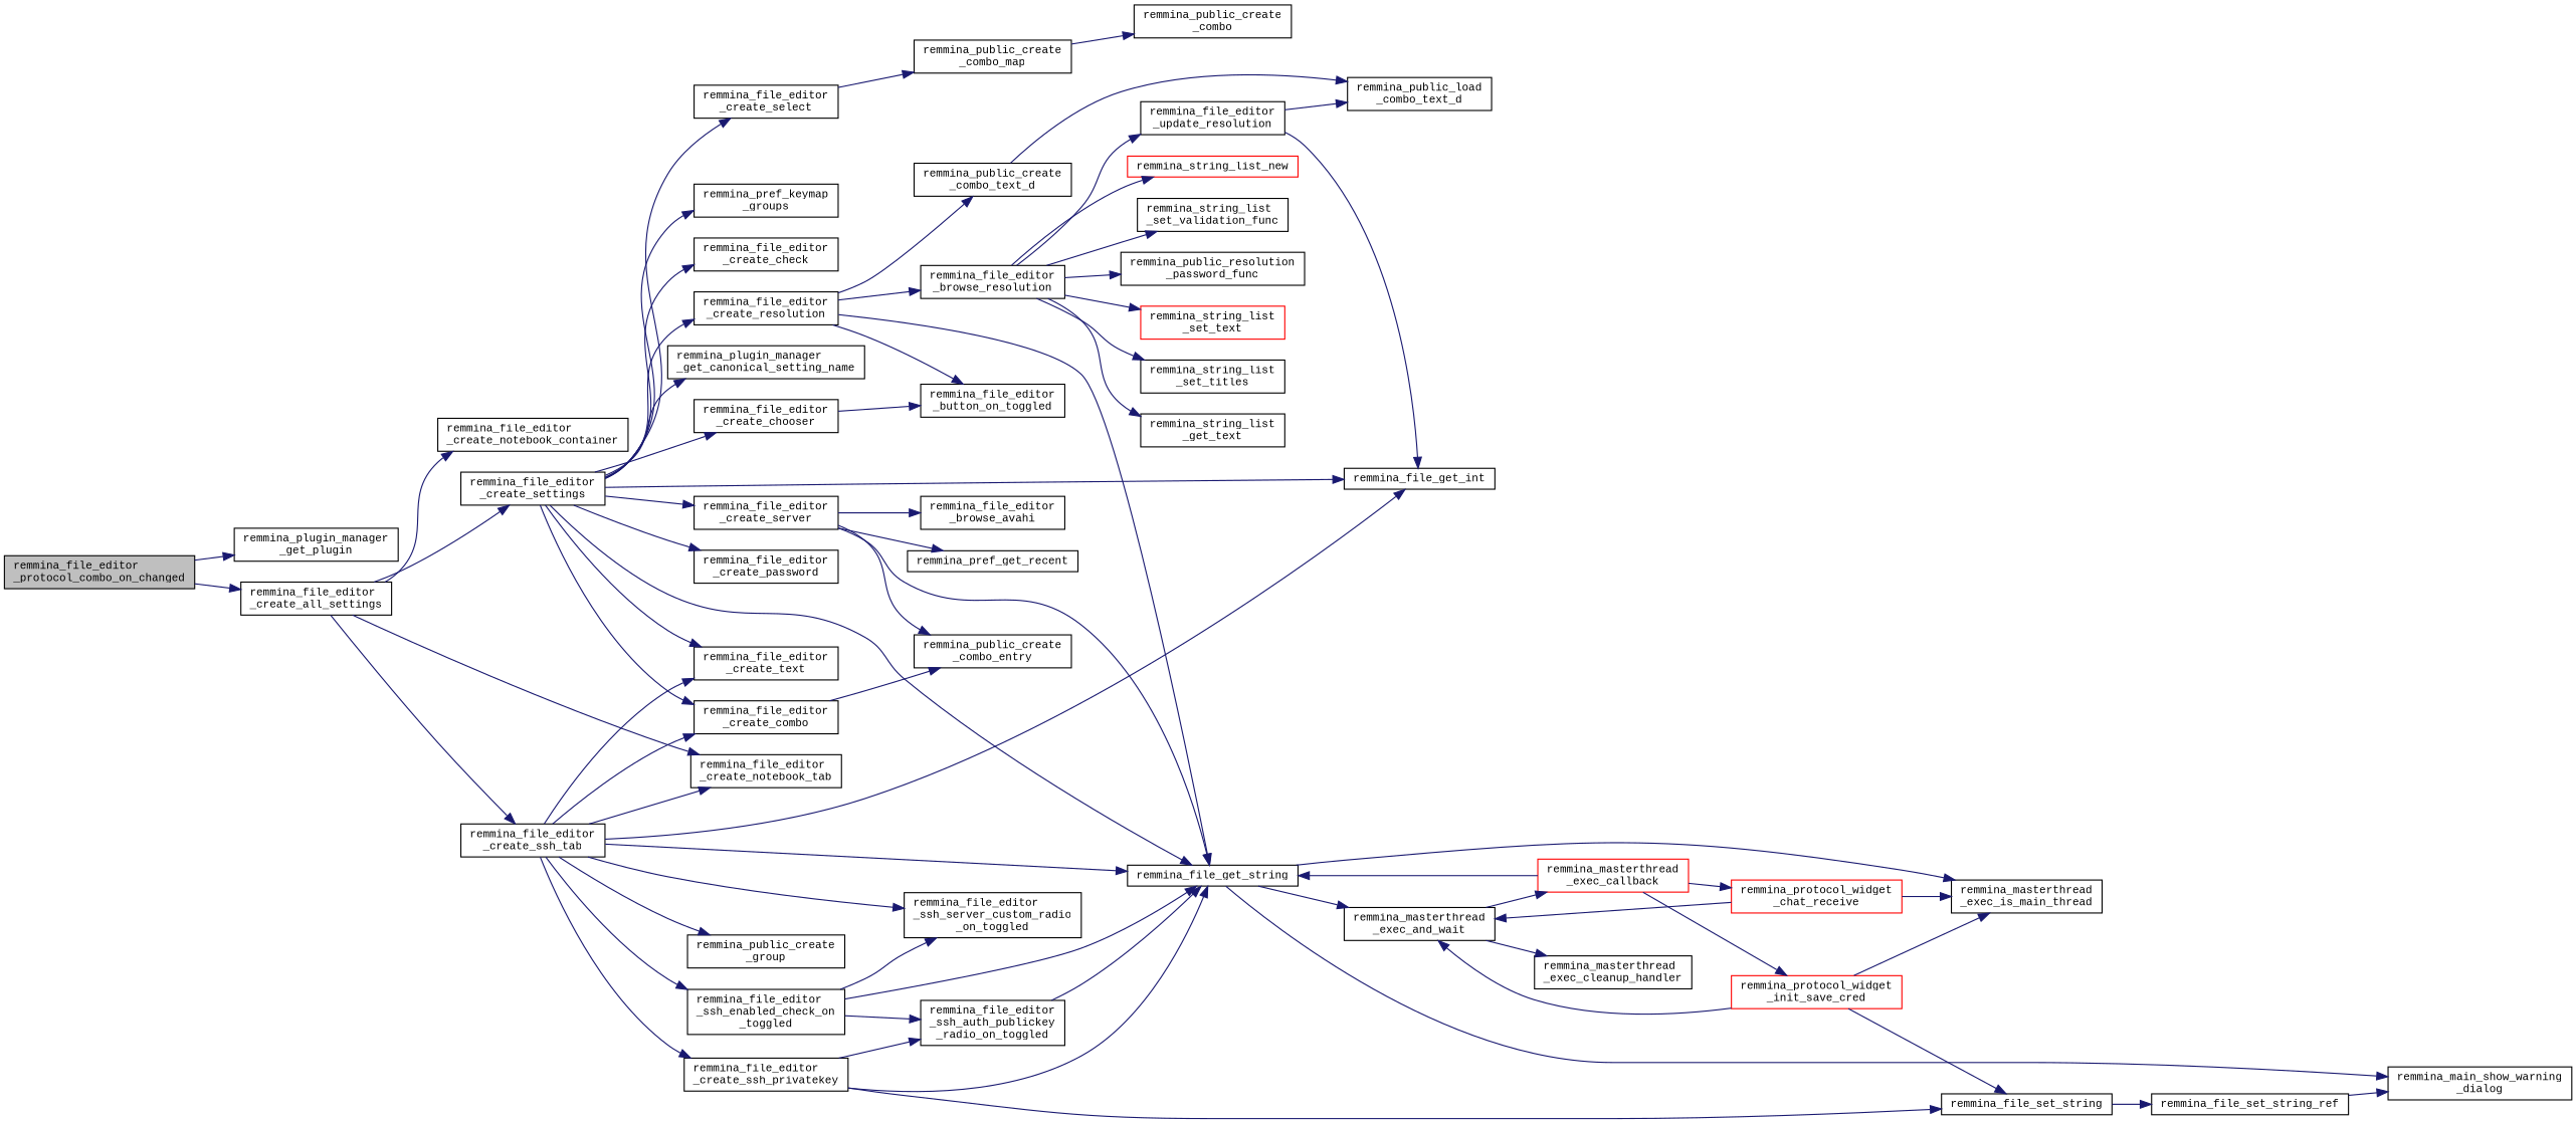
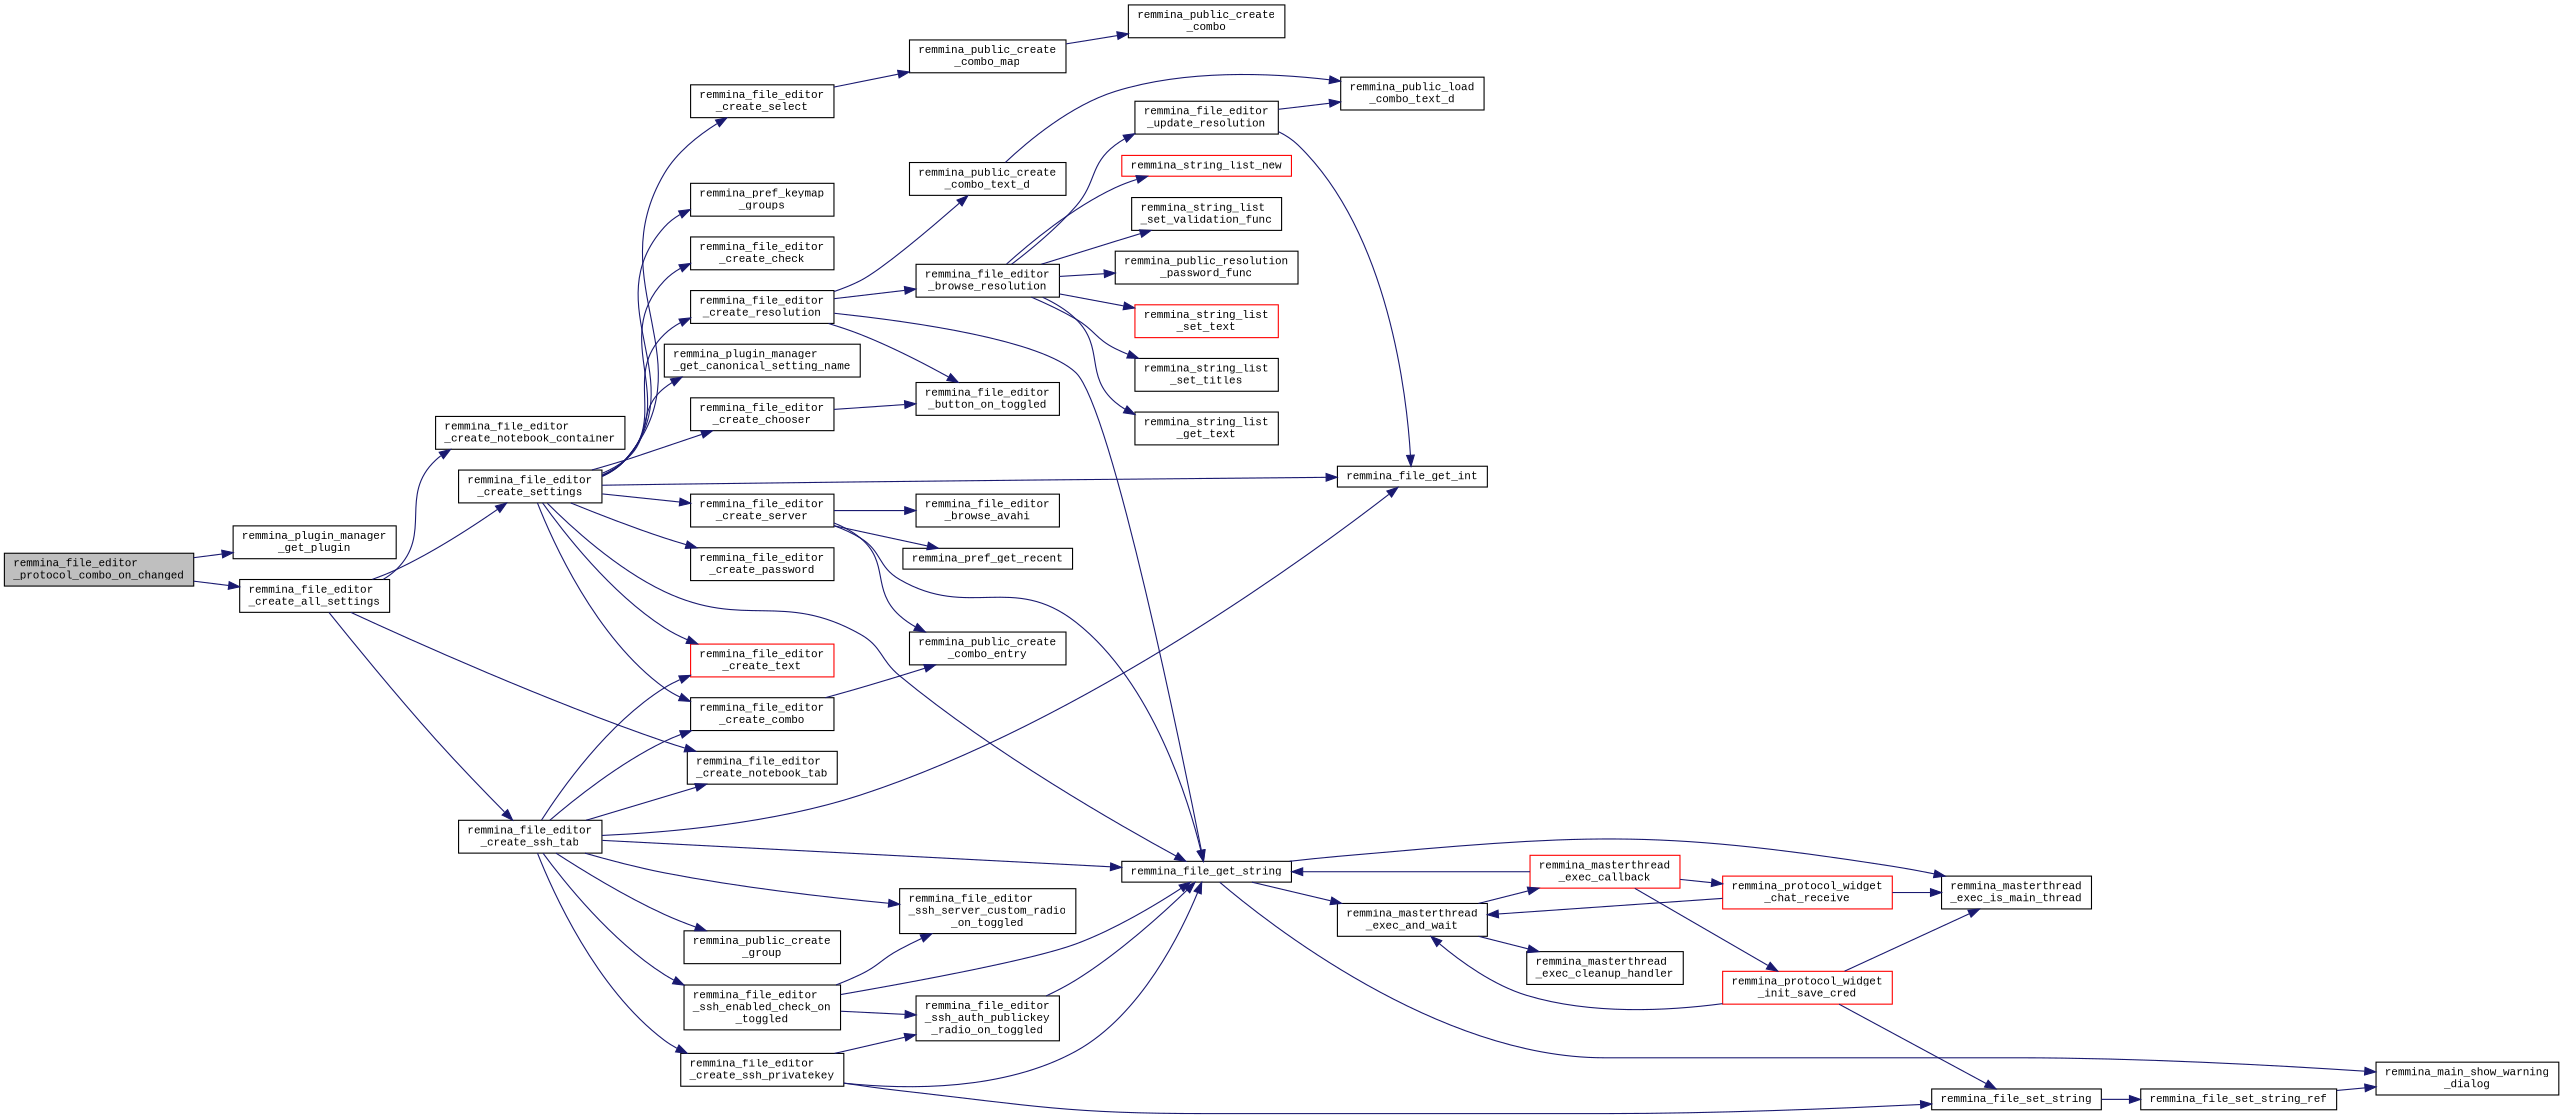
  digraph {
    fontname="Liberation Mono"
    rankdir=LR
    node [color=black fillcolor=white fontname="Liberation Mono" fontsize=10 shape=record style=filled]
    edge [color=midnightblue fontname="Liberation Mono" fontsize=10 labelfontname=Helvetica labelfontsize=10 style=solid]
    n1 [fillcolor=grey75 fontcolor=black height=0.2 label="remmina_file_editor\l_protocol_combo_on_changed" width=0.4]
    n2 [height=0.2 label="remmina_plugin_manager\l_get_plugin" width=0.4]
    n3 [height=0.2 label="remmina_file_editor\l_create_all_settings" width=0.4]
    n4 [height=0.2 label="remmina_file_editor\l_create_notebook_container" width=0.4]
    n5 [height=0.2 label="remmina_file_editor\l_create_notebook_tab" width=0.4]
    n6 [height=0.2 label="remmina_file_editor\l_create_settings" width=0.4]
    n7 [height=0.2 label="remmina_file_editor\l_create_ssh_tab" width=0.4]
    n8 [height=0.2 label="remmina_plugin_manager\l_get_canonical_setting_name" width=0.4]
    n9 [height=0.2 label="remmina_file_editor\l_create_server" width=0.4]
    n10 [height=0.2 label=remmina_file_get_string width=0.4]
    n11 [height=0.2 label="remmina_file_editor\l_create_password" width=0.4]
    n12 [height=0.2 label="remmina_file_editor\l_create_resolution" width=0.4]
    n13 [height=0.2 label=remmina_file_get_int width=0.4]
    n14 [height=0.2 label="remmina_pref_keymap\l_groups" width=0.4]
    n15 [height=0.2 label="remmina_file_editor\l_create_select" width=0.4]
-   n16 [height=0.2 label="remmina_file_editor\l_create_text" width=0.4]
+   n16 [color=red height=0.2 label="remmina_file_editor\l_create_text" width=0.4]
    n17 [height=0.2 label="remmina_file_editor\l_create_combo" width=0.4]
    n18 [height=0.2 label="remmina_file_editor\l_create_check" width=0.4]
    n19 [height=0.2 label="remmina_file_editor\l_create_chooser" width=0.4]
    n20 [height=0.2 label="remmina_file_editor\l_ssh_enabled_check_on\l_toggled" width=0.4]
    n21 [height=0.2 label="remmina_file_editor\l_ssh_server_custom_radio\l_on_toggled" width=0.4]
    n22 [height=0.2 label="remmina_public_create\l_group" width=0.4]
    n23 [height=0.2 label="remmina_file_editor\l_create_ssh_privatekey" width=0.4]
    n24 [height=0.2 label=remmina_pref_get_recent width=0.4]
    n25 [height=0.2 label="remmina_public_create\l_combo_entry" width=0.4]
    n26 [height=0.2 label="remmina_file_editor\l_browse_avahi" width=0.4]
    n27 [height=0.2 label="remmina_masterthread\l_exec_is_main_thread" width=0.4]
    n28 [height=0.2 label="remmina_masterthread\l_exec_and_wait" width=0.4]
    n29 [height=0.2 label="remmina_main_show_warning\l_dialog" width=0.4]
    n30 [height=0.2 label="remmina_public_create\l_combo_text_d" width=0.4]
    n31 [height=0.2 label="remmina_file_editor\l_browse_resolution" width=0.4]
    n32 [height=0.2 label="remmina_file_editor\l_button_on_toggled" width=0.4]
    n33 [height=0.2 label="remmina_public_create\l_combo_map" width=0.4]
    n34 [height=0.2 label="remmina_masterthread\l_exec_cleanup_handler" width=0.4]
    n35 [color=red height=0.2 label="remmina_masterthread\l_exec_callback" width=0.4]
    n36 [color=red height=0.2 label="remmina_protocol_widget\l_init_save_cred" width=0.4]
    n37 [color=red height=0.2 label="remmina_protocol_widget\l_chat_receive" width=0.4]
    n38 [height=0.2 label=remmina_file_set_string width=0.4]
    n39 [height=0.2 label=remmina_file_set_string_ref width=0.4]
    n40 [height=0.2 label="remmina_public_load\l_combo_text_d" width=0.4]
    n41 [color=red height=0.2 label=remmina_string_list_new width=0.4]
    n42 [height=0.2 label="remmina_string_list\l_set_validation_func" width=0.4]
    n43 [height=0.2 label="remmina_public_resolution\l_password_func" width=0.4]
    n44 [color=red height=0.2 label="remmina_string_list\l_set_text" width=0.4]
    n45 [height=0.2 label="remmina_string_list\l_set_titles" width=0.4]
    n46 [height=0.2 label="remmina_string_list\l_get_text" width=0.4]
    n47 [height=0.2 label="remmina_file_editor\l_update_resolution" width=0.4]
    n48 [height=0.2 label="remmina_public_create\l_combo" width=0.4]
    n49 [height=0.2 label="remmina_file_editor\l_ssh_auth_publickey\l_radio_on_toggled" width=0.4]
    n1 -> n2
    n1 -> n3
    n3 -> n4
    n3 -> n5
    n3 -> n6
    n3 -> n7
    n6 -> n8
    n6 -> n9
    n6 -> n10
    n6 -> n11
    n6 -> n12
    n6 -> n13
    n6 -> n14
    n6 -> n15
    n6 -> n16
    n6 -> n17
    n6 -> n18
    n6 -> n19
    n7 -> n5
    n7 -> n10
    n7 -> n13
    n7 -> n16
    n7 -> n17
    n7 -> n20
    n7 -> n21
    n7 -> n22
    n7 -> n23
    n9 -> n10
    n9 -> n24
    n9 -> n25
    n9 -> n26
    n10 -> n27
    n10 -> n28
    n10 -> n29
    n12 -> n10
    n12 -> n30
    n12 -> n31
    n12 -> n32
    n15 -> n33
    n17 -> n25
    n19 -> n32
    n20 -> n10
    n20 -> n21
    n20 -> n49
    n23 -> n10
    n23 -> n38
    n23 -> n49
    n28 -> n34
    n28 -> n35
    n30 -> n40
    n31 -> n41
    n31 -> n42
    n31 -> n43
    n31 -> n44
    n31 -> n45
    n31 -> n46
    n31 -> n47
    n33 -> n48
    n35 -> n10
    n35 -> n36
    n35 -> n37
    n36 -> n27
    n36 -> n28
    n36 -> n38
    n37 -> n27
    n37 -> n28
    n38 -> n39
    n39 -> n29
    n47 -> n13
    n47 -> n40
    n49 -> n10
  }
